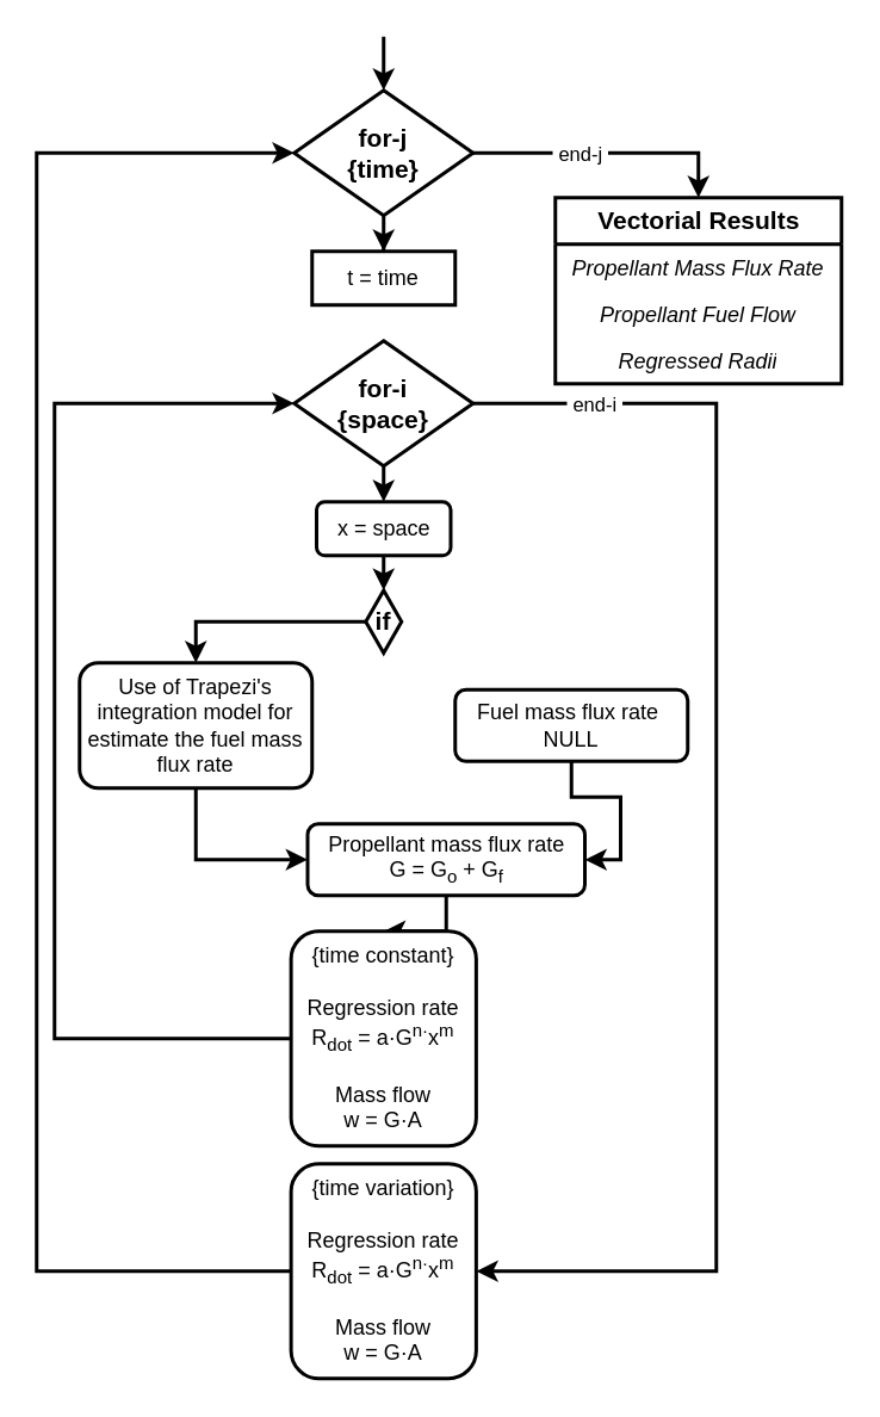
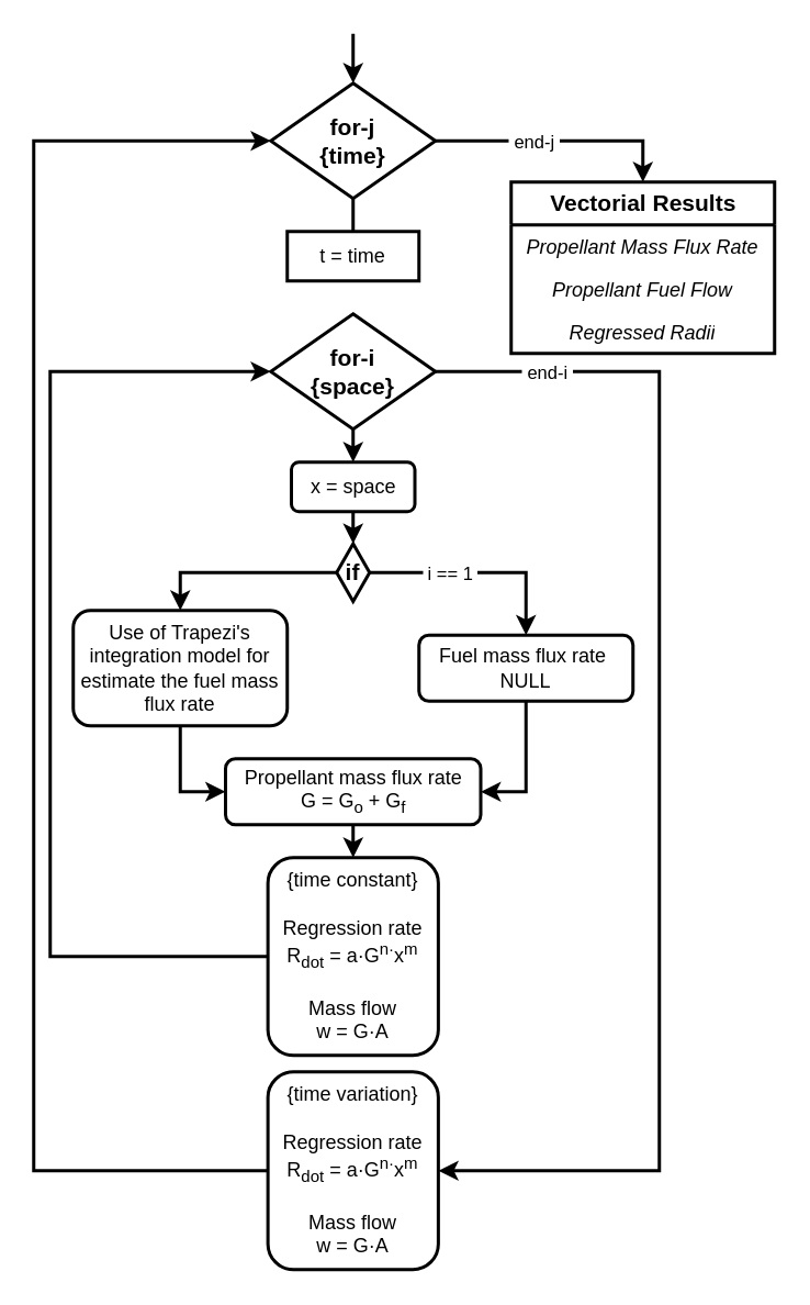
  <mxCell id="0" />
  <mxCell id="1" parent="0" />
- <mxCell id="2" value="" style="edgeStyle=orthogonalEdgeStyle;rounded=0;orthogonalLoop=1;jettySize=auto;html=1;strokeWidth=2;" edge="1" parent="1" source="3" target="4"><mxGeometry relative="1" as="geometry" /></mxCell>
+ <mxCell id="2" value="" style="edgeStyle=orthogonalEdgeStyle;rounded=0;orthogonalLoop=1;jettySize=auto;html=1;strokeWidth=2;endArrow=none;" edge="1" parent="1" source="3" target="4"><mxGeometry relative="1" as="geometry" /></mxCell>
  <mxCell id="3" value="for-j&lt;div&gt;{time}&lt;/div&gt;" style="rhombus;whiteSpace=wrap;html=1;fontSize=14;startSize=30;fontStyle=1;strokeWidth=2;" vertex="1" parent="1"><mxGeometry x="164" y="50" width="100" height="70" as="geometry" /></mxCell>
  <mxCell id="4" value="t = time" style="whiteSpace=wrap;html=1;fontSize=12;startSize=30;fontStyle=0;strokeWidth=2;" vertex="1" parent="1"><mxGeometry x="174" y="140" width="80" height="30" as="geometry" /></mxCell>
  <mxCell id="5" style="edgeStyle=orthogonalEdgeStyle;rounded=0;orthogonalLoop=1;jettySize=auto;html=1;entryX=0.5;entryY=0;entryDx=0;entryDy=0;strokeWidth=2;" edge="1" parent="1" source="8"><mxGeometry relative="1" as="geometry"><mxPoint x="214" y="280" as="targetPoint" /></mxGeometry></mxCell>
  <mxCell id="6" style="edgeStyle=orthogonalEdgeStyle;rounded=0;orthogonalLoop=1;jettySize=auto;html=1;entryX=1;entryY=0.5;entryDx=0;entryDy=0;strokeWidth=2;" edge="1" parent="1" source="8" target="23"><mxGeometry relative="1" as="geometry"><Array as="points"><mxPoint x="400" y="225" /><mxPoint x="400" y="710" /></Array></mxGeometry></mxCell>
  <mxCell id="7" value="&amp;nbsp;end-i&amp;nbsp;" style="edgeLabel;html=1;align=center;verticalAlign=middle;resizable=0;points=[];" vertex="1" connectable="0" parent="6"><mxGeometry x="-0.858" y="1" relative="1" as="geometry"><mxPoint x="13" y="1" as="offset" /></mxGeometry></mxCell>
  <mxCell id="8" value="for-i&lt;div&gt;{space}&lt;/div&gt;" style="rhombus;whiteSpace=wrap;html=1;fontSize=14;startSize=30;fontStyle=1;strokeWidth=2;" vertex="1" parent="1"><mxGeometry x="164" y="190" width="100" height="70" as="geometry" /></mxCell>
  <mxCell id="9" value="" style="edgeStyle=orthogonalEdgeStyle;rounded=0;orthogonalLoop=1;jettySize=auto;html=1;strokeWidth=2;exitX=0.471;exitY=0.989;exitDx=0;exitDy=0;entryX=0.5;entryY=0;entryDx=0;entryDy=0;exitPerimeter=0;" edge="1" parent="1" source="30" target="13"><mxGeometry relative="1" as="geometry"><mxPoint x="206.5" y="310" as="sourcePoint" /><mxPoint x="204" y="329.5" as="targetPoint" /></mxGeometry></mxCell>
+ <mxCell id="10" value="" style="edgeStyle=orthogonalEdgeStyle;rounded=0;orthogonalLoop=1;jettySize=auto;html=1;strokeWidth=2;" edge="1" parent="1" source="13" target="15"><mxGeometry relative="1" as="geometry" /></mxCell>
+ <mxCell id="11" value="&amp;nbsp;i == 1&amp;nbsp;" style="edgeLabel;html=1;align=center;verticalAlign=middle;resizable=0;points=[];" vertex="1" connectable="0" parent="10"><mxGeometry relative="1" as="geometry"><mxPoint x="-19" as="offset" /></mxGeometry></mxCell>
  <mxCell id="12" style="edgeStyle=orthogonalEdgeStyle;rounded=0;orthogonalLoop=1;jettySize=auto;html=1;entryX=0.5;entryY=0;entryDx=0;entryDy=0;strokeWidth=2;" edge="1" parent="1" source="13" target="17"><mxGeometry relative="1" as="geometry" /></mxCell>
  <mxCell id="13" value="if" style="rhombus;whiteSpace=wrap;html=1;fontSize=14;startSize=30;fontStyle=1;strokeWidth=2;" vertex="1" parent="1"><mxGeometry x="204" y="329.5" width="20" height="35" as="geometry" /></mxCell>
  <mxCell id="14" style="edgeStyle=orthogonalEdgeStyle;rounded=0;orthogonalLoop=1;jettySize=auto;html=1;entryX=1;entryY=0.5;entryDx=0;entryDy=0;strokeWidth=2;" edge="1" parent="1" source="15" target="19"><mxGeometry relative="1" as="geometry" /></mxCell>
  <mxCell id="15" value="Fuel mass flux rate&amp;nbsp;&lt;div&gt;NULL&lt;/div&gt;" style="rounded=1;whiteSpace=wrap;html=1;fontSize=12;startSize=30;fontStyle=0;strokeWidth=2;" vertex="1" parent="1"><mxGeometry x="254" y="385" width="130" height="40" as="geometry" /></mxCell>
  <mxCell id="16" style="edgeStyle=orthogonalEdgeStyle;rounded=0;orthogonalLoop=1;jettySize=auto;html=1;entryX=0;entryY=0.5;entryDx=0;entryDy=0;strokeWidth=2;" edge="1" parent="1" source="17" target="19"><mxGeometry relative="1" as="geometry" /></mxCell>
  <mxCell id="17" value="Use of Trapezi's integration model for estimate the fuel mass flux rate" style="rounded=1;whiteSpace=wrap;html=1;fontSize=12;startSize=30;fontStyle=0;strokeWidth=2;" vertex="1" parent="1"><mxGeometry x="44" y="370" width="130" height="70" as="geometry" /></mxCell>
  <mxCell id="18" style="edgeStyle=orthogonalEdgeStyle;rounded=0;orthogonalLoop=1;jettySize=auto;html=1;exitX=0.5;exitY=1;exitDx=0;exitDy=0;entryX=0.5;entryY=0;entryDx=0;entryDy=0;strokeWidth=2;" edge="1" parent="1" source="19" target="21"><mxGeometry relative="1" as="geometry" /></mxCell>
- <mxCell id="19" value="Propellant mass flux rate&lt;div&gt;G = G&lt;sub&gt;o&lt;/sub&gt; + G&lt;sub&gt;f&lt;/sub&gt;&lt;/div&gt;" style="rounded=1;whiteSpace=wrap;html=1;fontSize=12;startSize=30;fontStyle=0;strokeWidth=2;" vertex="1" parent="1"><mxGeometry x="171.5" y="460" width="155" height="40" as="geometry" /></mxCell>
+ <mxCell id="19" value="Propellant mass flux rate&lt;div&gt;G = G&lt;sub&gt;o&lt;/sub&gt; + G&lt;sub&gt;f&lt;/sub&gt;&lt;/div&gt;" style="rounded=1;whiteSpace=wrap;html=1;fontSize=12;startSize=30;fontStyle=0;strokeWidth=2;" vertex="1" parent="1"><mxGeometry x="136.5" y="460" width="155" height="40" as="geometry" /></mxCell>
  <mxCell id="20" style="edgeStyle=orthogonalEdgeStyle;rounded=0;orthogonalLoop=1;jettySize=auto;html=1;entryX=0;entryY=0.5;entryDx=0;entryDy=0;strokeWidth=2;" edge="1" parent="1" source="21" target="8"><mxGeometry relative="1" as="geometry"><Array as="points"><mxPoint x="30" y="580" /><mxPoint x="30" y="225" /></Array></mxGeometry></mxCell>
  <mxCell id="21" value="{time constant}&lt;div&gt;&lt;br&gt;&lt;/div&gt;&lt;div&gt;Regression rate&lt;/div&gt;&lt;div&gt;R&lt;sub&gt;dot&lt;/sub&gt; = a·G&lt;sup&gt;n·&lt;/sup&gt;x&lt;sup&gt;m&lt;/sup&gt;&lt;/div&gt;&lt;div&gt;&lt;br&gt;&lt;/div&gt;&lt;div&gt;Mass flow&lt;/div&gt;&lt;div&gt;w = G·A&lt;/div&gt;" style="rounded=1;whiteSpace=wrap;html=1;fontSize=12;startSize=30;fontStyle=0;strokeWidth=2;" vertex="1" parent="1"><mxGeometry x="162.25" y="520" width="103.5" height="120" as="geometry" /></mxCell>
  <mxCell id="22" style="edgeStyle=orthogonalEdgeStyle;rounded=0;orthogonalLoop=1;jettySize=auto;html=1;entryX=0;entryY=0.5;entryDx=0;entryDy=0;strokeWidth=2;" edge="1" parent="1" source="23" target="3"><mxGeometry relative="1" as="geometry"><mxPoint x="100" y="200" as="targetPoint" /><Array as="points"><mxPoint x="20" y="710" /><mxPoint x="20" y="85" /></Array></mxGeometry></mxCell>
  <mxCell id="23" value="{time variation}&lt;div&gt;&lt;br&gt;&lt;/div&gt;&lt;div&gt;Regression rate&lt;/div&gt;&lt;div&gt;R&lt;sub&gt;dot&lt;/sub&gt; = a·G&lt;sup&gt;n·&lt;/sup&gt;x&lt;sup&gt;m&lt;/sup&gt;&lt;/div&gt;&lt;div&gt;&lt;br&gt;&lt;/div&gt;&lt;div&gt;Mass flow&lt;/div&gt;&lt;div&gt;w = G·A&lt;/div&gt;" style="rounded=1;whiteSpace=wrap;html=1;fontSize=12;startSize=30;fontStyle=0;strokeWidth=2;" vertex="1" parent="1"><mxGeometry x="162.25" y="650" width="103.5" height="120" as="geometry" /></mxCell>
  <mxCell id="24" value="Vectorial Results" style="swimlane;fontStyle=1;childLayout=stackLayout;horizontal=1;startSize=26;fillColor=default;horizontalStack=0;resizeParent=1;resizeParentMax=0;resizeLast=0;collapsible=1;marginBottom=0;html=1;fontSize=14;strokeWidth=2;" vertex="1" parent="1"><mxGeometry x="310" y="110" width="160" height="104" as="geometry" /></mxCell>
  <mxCell id="25" value="Propellant Mass Flux Rate" style="text;strokeColor=none;fillColor=none;align=center;verticalAlign=top;spacingLeft=4;spacingRight=4;overflow=hidden;rotatable=0;points=[[0,0.5],[1,0.5]];portConstraint=eastwest;whiteSpace=wrap;html=1;fontStyle=2" vertex="1" parent="24"><mxGeometry y="26" width="160" height="26" as="geometry" /></mxCell>
  <mxCell id="26" value="Propellant Fuel Flow" style="text;strokeColor=none;fillColor=none;align=center;verticalAlign=top;spacingLeft=4;spacingRight=4;overflow=hidden;rotatable=0;points=[[0,0.5],[1,0.5]];portConstraint=eastwest;whiteSpace=wrap;html=1;fontStyle=2" vertex="1" parent="24"><mxGeometry y="52" width="160" height="26" as="geometry" /></mxCell>
  <mxCell id="27" value="Regressed Radii" style="text;strokeColor=none;fillColor=none;align=center;verticalAlign=top;spacingLeft=4;spacingRight=4;overflow=hidden;rotatable=0;points=[[0,0.5],[1,0.5]];portConstraint=eastwest;whiteSpace=wrap;html=1;fontStyle=2" vertex="1" parent="24"><mxGeometry y="78" width="160" height="26" as="geometry" /></mxCell>
  <mxCell id="28" style="edgeStyle=orthogonalEdgeStyle;rounded=0;orthogonalLoop=1;jettySize=auto;html=1;exitX=1;exitY=0.5;exitDx=0;exitDy=0;entryX=0.5;entryY=0;entryDx=0;entryDy=0;strokeWidth=2;" edge="1" parent="1" source="3" target="24"><mxGeometry relative="1" as="geometry"><Array as="points"><mxPoint x="390" y="85" /></Array></mxGeometry></mxCell>
  <mxCell id="29" value="&amp;nbsp;end-j&amp;nbsp;" style="edgeLabel;html=1;align=center;verticalAlign=middle;resizable=0;points=[];" vertex="1" connectable="0" parent="28"><mxGeometry x="-0.463" relative="1" as="geometry"><mxPoint x="18" as="offset" /></mxGeometry></mxCell>
  <mxCell id="30" value="x = space" style="rounded=1;whiteSpace=wrap;html=1;fontSize=12;startSize=30;fontStyle=0;strokeWidth=2;" vertex="1" parent="1"><mxGeometry x="176.5" y="280" width="75" height="30" as="geometry" /></mxCell>
  <mxCell id="31" value="" style="endArrow=classic;html=1;rounded=0;entryX=0.5;entryY=0;entryDx=0;entryDy=0;strokeWidth=2;" edge="1" parent="1" target="3"><mxGeometry width="50" height="50" relative="1" as="geometry"><mxPoint x="214" y="20" as="sourcePoint" /><mxPoint x="241" y="270" as="targetPoint" /></mxGeometry></mxCell>
